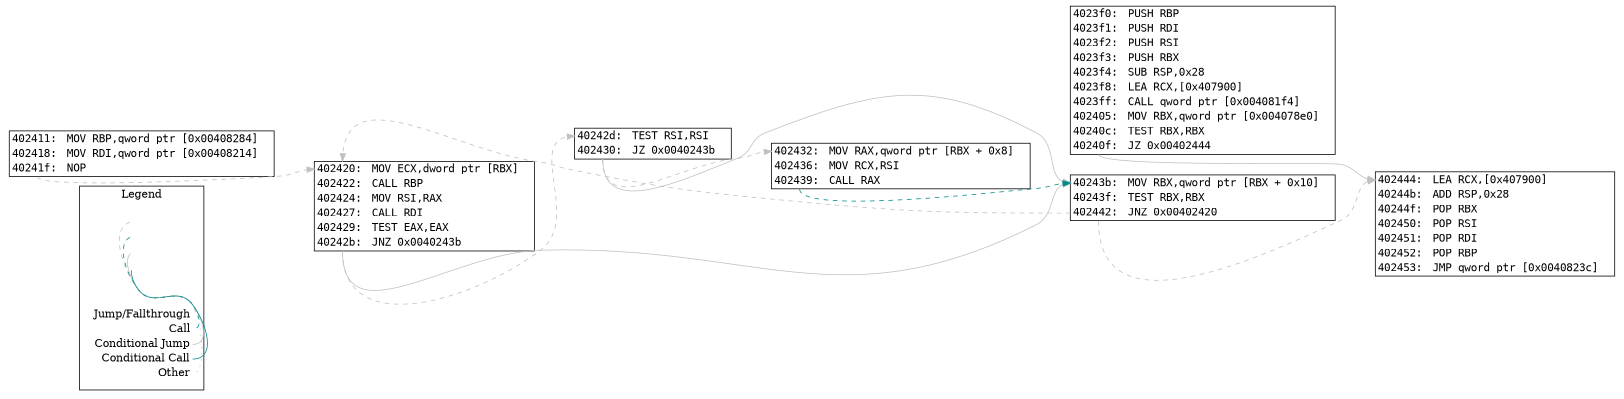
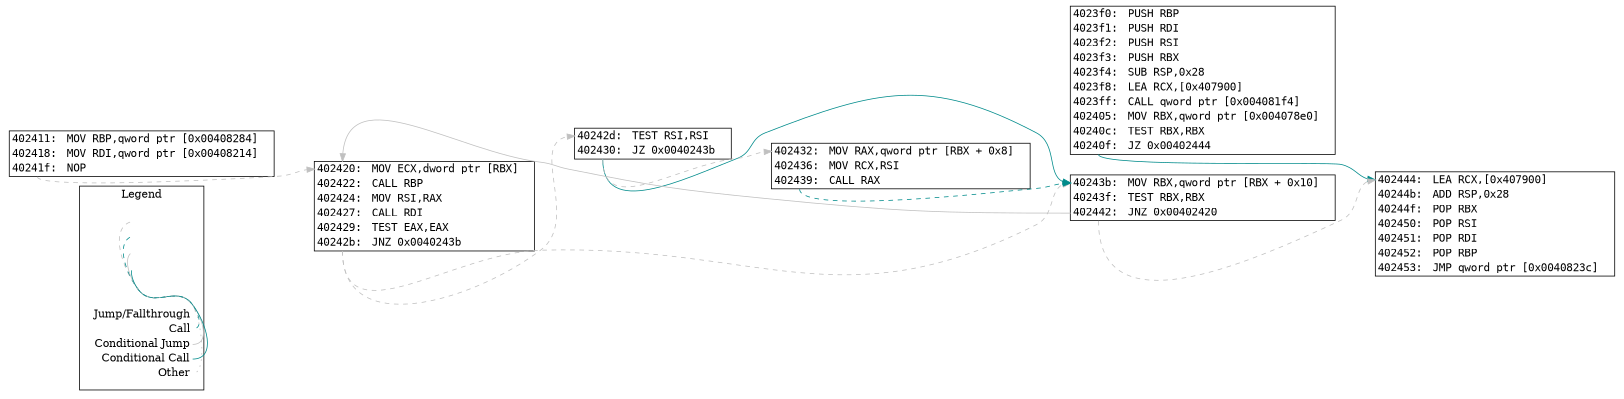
  digraph {
    newrank=true
    rankdir=LR
    node [shape=plaintext]
    edge [color=gray headport=insn_40243b style=dashed tailport=insn_40242b]
    n1 [label=<<table border="0" cellpadding="2" cellspacing="0" cellborder="0">                   <tr><td align="right" port="i1">Jump/Fallthrough</td></tr>                   <tr><td align="right" port="i2">Call</td></tr>                   <tr><td align="right" port="i3">Conditional Jump</td></tr>                   <tr><td align="right" port="i4">Conditional Call</td></tr>                   <tr><td align="right" port="i5">Other</td></tr>                </table>>]
    n2 [label=<<table border="0" cellpadding="2" cellspacing="0" cellborder="0">                    <tr><td port="i1">&nbsp;</td></tr>                    <tr><td port="i2">&nbsp;</td></tr>                    <tr><td port="i3">&nbsp;</td></tr>                    <tr><td port="i4">&nbsp;</td></tr>                    <tr><td port="i5">&nbsp;</td></tr>                 </table>>]
    n3 [label=<     <TABLE BORDER="1" CELLBORDER="0" CELLSPACING="0">       <TR>         <TD PORT="insn_4023f0" ALIGN="RIGHT"><FONT FACE="monospace">4023f0: </FONT></TD>         <TD ALIGN="LEFT"><FONT FACE="monospace">PUSH RBP</FONT></TD>         <TD>&nbsp;&nbsp;&nbsp;</TD> // for spacing       </TR>       <TR>         <TD PORT="insn_4023f1" ALIGN="RIGHT"><FONT FACE="monospace">4023f1: </FONT></TD>         <TD ALIGN="LEFT"><FONT FACE="monospace">PUSH RDI</FONT></TD>         <TD>&nbsp;&nbsp;&nbsp;</TD> // for spacing       </TR>       <TR>         <TD PORT="insn_4023f2" ALIGN="RIGHT"><FONT FACE="monospace">4023f2: </FONT></TD>         <TD ALIGN="LEFT"><FONT FACE="monospace">PUSH RSI</FONT></TD>         <TD>&nbsp;&nbsp;&nbsp;</TD> // for spacing       </TR>       <TR>         <TD PORT="insn_4023f3" ALIGN="RIGHT"><FONT FACE="monospace">4023f3: </FONT></TD>         <TD ALIGN="LEFT"><FONT FACE="monospace">PUSH RBX</FONT></TD>         <TD>&nbsp;&nbsp;&nbsp;</TD> // for spacing       </TR>       <TR>         <TD PORT="insn_4023f4" ALIGN="RIGHT"><FONT FACE="monospace">4023f4: </FONT></TD>         <TD ALIGN="LEFT"><FONT FACE="monospace">SUB RSP,0x28</FONT></TD>         <TD>&nbsp;&nbsp;&nbsp;</TD> // for spacing       </TR>       <TR>         <TD PORT="insn_4023f8" ALIGN="RIGHT"><FONT FACE="monospace">4023f8: </FONT></TD>         <TD ALIGN="LEFT"><FONT FACE="monospace">LEA RCX,[0x407900]</FONT></TD>         <TD>&nbsp;&nbsp;&nbsp;</TD> // for spacing       </TR>       <TR>         <TD PORT="insn_4023ff" ALIGN="RIGHT"><FONT FACE="monospace">4023ff: </FONT></TD>         <TD ALIGN="LEFT"><FONT FACE="monospace">CALL qword ptr [0x004081f4]</FONT></TD>         <TD>&nbsp;&nbsp;&nbsp;</TD> // for spacing       </TR>       <TR>         <TD PORT="insn_402405" ALIGN="RIGHT"><FONT FACE="monospace">402405: </FONT></TD>         <TD ALIGN="LEFT"><FONT FACE="monospace">MOV RBX,qword ptr [0x004078e0]</FONT></TD>         <TD>&nbsp;&nbsp;&nbsp;</TD> // for spacing       </TR>       <TR>         <TD PORT="insn_40240c" ALIGN="RIGHT"><FONT FACE="monospace">40240c: </FONT></TD>         <TD ALIGN="LEFT"><FONT FACE="monospace">TEST RBX,RBX</FONT></TD>         <TD>&nbsp;&nbsp;&nbsp;</TD> // for spacing       </TR>       <TR>         <TD PORT="insn_40240f" ALIGN="RIGHT"><FONT FACE="monospace">40240f: </FONT></TD>         <TD ALIGN="LEFT"><FONT FACE="monospace">JZ 0x00402444</FONT></TD>         <TD>&nbsp;&nbsp;&nbsp;</TD> // for spacing       </TR>     </TABLE>>]
    n4 [label=<     <TABLE BORDER="1" CELLBORDER="0" CELLSPACING="0">       <TR>         <TD PORT="insn_402444" ALIGN="RIGHT"><FONT FACE="monospace">402444: </FONT></TD>         <TD ALIGN="LEFT"><FONT FACE="monospace">LEA RCX,[0x407900]</FONT></TD>         <TD>&nbsp;&nbsp;&nbsp;</TD> // for spacing       </TR>       <TR>         <TD PORT="insn_40244b" ALIGN="RIGHT"><FONT FACE="monospace">40244b: </FONT></TD>         <TD ALIGN="LEFT"><FONT FACE="monospace">ADD RSP,0x28</FONT></TD>         <TD>&nbsp;&nbsp;&nbsp;</TD> // for spacing       </TR>       <TR>         <TD PORT="insn_40244f" ALIGN="RIGHT"><FONT FACE="monospace">40244f: </FONT></TD>         <TD ALIGN="LEFT"><FONT FACE="monospace">POP RBX</FONT></TD>         <TD>&nbsp;&nbsp;&nbsp;</TD> // for spacing       </TR>       <TR>         <TD PORT="insn_402450" ALIGN="RIGHT"><FONT FACE="monospace">402450: </FONT></TD>         <TD ALIGN="LEFT"><FONT FACE="monospace">POP RSI</FONT></TD>         <TD>&nbsp;&nbsp;&nbsp;</TD> // for spacing       </TR>       <TR>         <TD PORT="insn_402451" ALIGN="RIGHT"><FONT FACE="monospace">402451: </FONT></TD>         <TD ALIGN="LEFT"><FONT FACE="monospace">POP RDI</FONT></TD>         <TD>&nbsp;&nbsp;&nbsp;</TD> // for spacing       </TR>       <TR>         <TD PORT="insn_402452" ALIGN="RIGHT"><FONT FACE="monospace">402452: </FONT></TD>         <TD ALIGN="LEFT"><FONT FACE="monospace">POP RBP</FONT></TD>         <TD>&nbsp;&nbsp;&nbsp;</TD> // for spacing       </TR>       <TR>         <TD PORT="insn_402453" ALIGN="RIGHT"><FONT FACE="monospace">402453: </FONT></TD>         <TD ALIGN="LEFT"><FONT FACE="monospace">JMP qword ptr [0x0040823c]</FONT></TD>         <TD>&nbsp;&nbsp;&nbsp;</TD> // for spacing       </TR>     </TABLE>>]
    n5 [label=<     <TABLE BORDER="1" CELLBORDER="0" CELLSPACING="0">       <TR>         <TD PORT="insn_402411" ALIGN="RIGHT"><FONT FACE="monospace">402411: </FONT></TD>         <TD ALIGN="LEFT"><FONT FACE="monospace">MOV RBP,qword ptr [0x00408284]</FONT></TD>         <TD>&nbsp;&nbsp;&nbsp;</TD> // for spacing       </TR>       <TR>         <TD PORT="insn_402418" ALIGN="RIGHT"><FONT FACE="monospace">402418: </FONT></TD>         <TD ALIGN="LEFT"><FONT FACE="monospace">MOV RDI,qword ptr [0x00408214]</FONT></TD>         <TD>&nbsp;&nbsp;&nbsp;</TD> // for spacing       </TR>       <TR>         <TD PORT="insn_40241f" ALIGN="RIGHT"><FONT FACE="monospace">40241f: </FONT></TD>         <TD ALIGN="LEFT"><FONT FACE="monospace">NOP</FONT></TD>         <TD>&nbsp;&nbsp;&nbsp;</TD> // for spacing       </TR>     </TABLE>>]
    n6 [label=<     <TABLE BORDER="1" CELLBORDER="0" CELLSPACING="0">       <TR>         <TD PORT="insn_402420" ALIGN="RIGHT"><FONT FACE="monospace">402420: </FONT></TD>         <TD ALIGN="LEFT"><FONT FACE="monospace">MOV ECX,dword ptr [RBX]</FONT></TD>         <TD>&nbsp;&nbsp;&nbsp;</TD> // for spacing       </TR>       <TR>         <TD PORT="insn_402422" ALIGN="RIGHT"><FONT FACE="monospace">402422: </FONT></TD>         <TD ALIGN="LEFT"><FONT FACE="monospace">CALL RBP</FONT></TD>         <TD>&nbsp;&nbsp;&nbsp;</TD> // for spacing       </TR>       <TR>         <TD PORT="insn_402424" ALIGN="RIGHT"><FONT FACE="monospace">402424: </FONT></TD>         <TD ALIGN="LEFT"><FONT FACE="monospace">MOV RSI,RAX</FONT></TD>         <TD>&nbsp;&nbsp;&nbsp;</TD> // for spacing       </TR>       <TR>         <TD PORT="insn_402427" ALIGN="RIGHT"><FONT FACE="monospace">402427: </FONT></TD>         <TD ALIGN="LEFT"><FONT FACE="monospace">CALL RDI</FONT></TD>         <TD>&nbsp;&nbsp;&nbsp;</TD> // for spacing       </TR>       <TR>         <TD PORT="insn_402429" ALIGN="RIGHT"><FONT FACE="monospace">402429: </FONT></TD>         <TD ALIGN="LEFT"><FONT FACE="monospace">TEST EAX,EAX</FONT></TD>         <TD>&nbsp;&nbsp;&nbsp;</TD> // for spacing       </TR>       <TR>         <TD PORT="insn_40242b" ALIGN="RIGHT"><FONT FACE="monospace">40242b: </FONT></TD>         <TD ALIGN="LEFT"><FONT FACE="monospace">JNZ 0x0040243b</FONT></TD>         <TD>&nbsp;&nbsp;&nbsp;</TD> // for spacing       </TR>     </TABLE>>]
    n7 [label=<     <TABLE BORDER="1" CELLBORDER="0" CELLSPACING="0">       <TR>         <TD PORT="insn_40242d" ALIGN="RIGHT"><FONT FACE="monospace">40242d: </FONT></TD>         <TD ALIGN="LEFT"><FONT FACE="monospace">TEST RSI,RSI</FONT></TD>         <TD>&nbsp;&nbsp;&nbsp;</TD> // for spacing       </TR>       <TR>         <TD PORT="insn_402430" ALIGN="RIGHT"><FONT FACE="monospace">402430: </FONT></TD>         <TD ALIGN="LEFT"><FONT FACE="monospace">JZ 0x0040243b</FONT></TD>         <TD>&nbsp;&nbsp;&nbsp;</TD> // for spacing       </TR>     </TABLE>>]
    n8 [label=<     <TABLE BORDER="1" CELLBORDER="0" CELLSPACING="0">       <TR>         <TD PORT="insn_40243b" ALIGN="RIGHT"><FONT FACE="monospace">40243b: </FONT></TD>         <TD ALIGN="LEFT"><FONT FACE="monospace">MOV RBX,qword ptr [RBX + 0x10]</FONT></TD>         <TD>&nbsp;&nbsp;&nbsp;</TD> // for spacing       </TR>       <TR>         <TD PORT="insn_40243f" ALIGN="RIGHT"><FONT FACE="monospace">40243f: </FONT></TD>         <TD ALIGN="LEFT"><FONT FACE="monospace">TEST RBX,RBX</FONT></TD>         <TD>&nbsp;&nbsp;&nbsp;</TD> // for spacing       </TR>       <TR>         <TD PORT="insn_402442" ALIGN="RIGHT"><FONT FACE="monospace">402442: </FONT></TD>         <TD ALIGN="LEFT"><FONT FACE="monospace">JNZ 0x00402420</FONT></TD>         <TD>&nbsp;&nbsp;&nbsp;</TD> // for spacing       </TR>     </TABLE>>]
    n9 [label=<     <TABLE BORDER="1" CELLBORDER="0" CELLSPACING="0">       <TR>         <TD PORT="insn_402432" ALIGN="RIGHT"><FONT FACE="monospace">402432: </FONT></TD>         <TD ALIGN="LEFT"><FONT FACE="monospace">MOV RAX,qword ptr [RBX + 0x8]</FONT></TD>         <TD>&nbsp;&nbsp;&nbsp;</TD> // for spacing       </TR>       <TR>         <TD PORT="insn_402436" ALIGN="RIGHT"><FONT FACE="monospace">402436: </FONT></TD>         <TD ALIGN="LEFT"><FONT FACE="monospace">MOV RCX,RSI</FONT></TD>         <TD>&nbsp;&nbsp;&nbsp;</TD> // for spacing       </TR>       <TR>         <TD PORT="insn_402439" ALIGN="RIGHT"><FONT FACE="monospace">402439: </FONT></TD>         <TD ALIGN="LEFT"><FONT FACE="monospace">CALL RAX</FONT></TD>         <TD>&nbsp;&nbsp;&nbsp;</TD> // for spacing       </TR>     </TABLE>>]
    subgraph cluster_1 {
      label=Legend
      rank=same
      n1
      n2
    }
    n1 -> n2 [headport="i1:w" tailport="i1:e"]
    n1 -> n2 [color=cyan4 headport="i2:w" tailport="i2:e"]
    n1 -> n2 [headport="i3:w" tailport="i3:e" style=""]
    n1 -> n2 [color=cyan4 headport="i4:w" tailport="i4:e" style=""]
    n1 -> n2 [headport="i5:w" style=dotted tailport="i5:e"]
-   n3 -> n4 [headport=insn_402444 style=solid tailport=insn_40240f]
+   n3 -> n4 [color=cyan4 headport=insn_402444 style=solid tailport=insn_40240f]
    n5 -> n6 [headport=insn_402420 tailport=insn_40241f]
    n6 -> n7 [headport=insn_40242d]
-   n6 -> n8 [style=solid]
-   n7 -> n8 [style=solid tailport=insn_402430]
+   n6 -> n8
+   n7 -> n8 [color=cyan4 style=solid tailport=insn_402430]
    n7 -> n9 [headport=insn_402432 tailport=insn_402430]
    n8 -> n4 [headport=insn_402444 tailport=insn_402442]
-   n8 -> n6 [headport=insn_402420 tailport=insn_402442]
+   n8 -> n6 [headport=insn_402420 style=solid tailport=insn_402442]
    n9 -> n8 [color=cyan4 tailport=insn_402439]
  }
